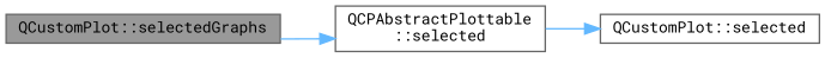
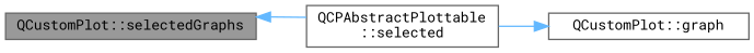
  digraph {
    fontname="Roboto Mono"
    rankdir=LR
    node [color=grey40 fillcolor=white fontname="Roboto Mono" fontsize=10 shape=box style=filled]
    edge [color=steelblue1 fontname="Roboto Mono" fontsize=10 labelfontname=Helvetica labelfontsize=10 style=solid]
    n1 [color=gray40 fillcolor=grey60 fontcolor=black height=0.2 label="QCustomPlot::selectedGraphs" width=0.4]
    n2 [height=0.2 label="QCPAbstractPlottable\l::selected" width=0.4]
-   n3 [height=0.2 label="QCustomPlot::selected" width=0.4]
-   n1 -> n2
+   n3 [height=0.2 label="QCustomPlot::graph" width=0.4]
+   n2 -> n1
    n2 -> n3
  }
